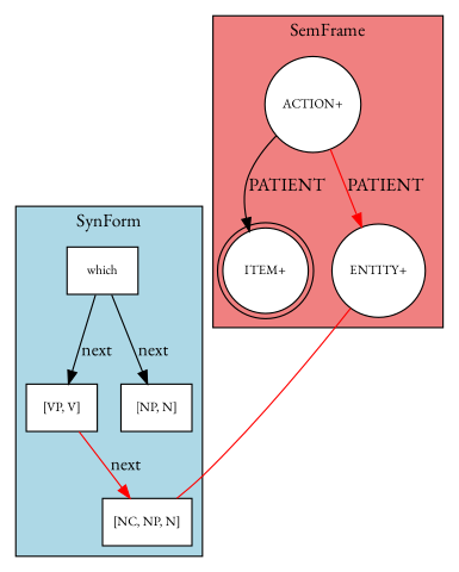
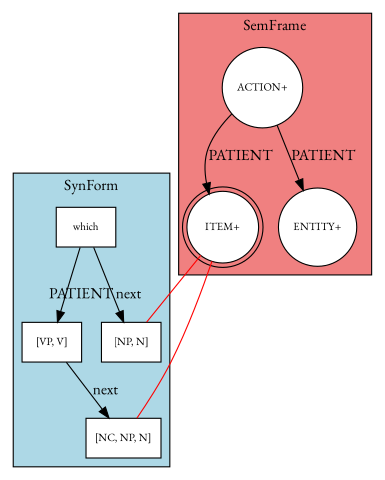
  digraph {
    fontname="EB Garamond"
    rankdir=TB
    node [fillcolor=white fontname="EB Garamond" fontsize=10 shape=box style=filled]
    edge [fontname="EB Garamond"]
    n1 [color=black label="ITEM+" shape=doublecircle]
    n2 [color=black label="ENTITY+" shape=circle]
    n3 [color=black label="ACTION+" shape=circle]
    n4 [label="[NP, N]"]
    n5 [label=which]
    n6 [label="[VP, V]"]
    n7 [label="[NC, NP, N]"]
    subgraph cluster_1 {
      bgcolor=lightcoral
      label=SemFrame
      n1
      n2
      n3
    }
    subgraph cluster_2 {
      bgcolor=lightblue
      label=SynForm
      n4
      n5
      n6
      n7
    }
-   n2 -> n7 [color=red dir=none penwidth=1]
+   n1 -> n4 [color=red dir=none penwidth=1]
+   n1 -> n7 [color=red dir=none penwidth=1]
    n3 -> n1 [label=PATIENT]
-   n3 -> n2 [label=PATIENT color=red]
+   n3 -> n2 [label=PATIENT]
    n5 -> n4 [label=next]
-   n5 -> n6 [label=next]
-   n6 -> n7 [label=next color=red]
+   n5 -> n6 [label=PATIENT]
+   n6 -> n7 [label=next]
  }
